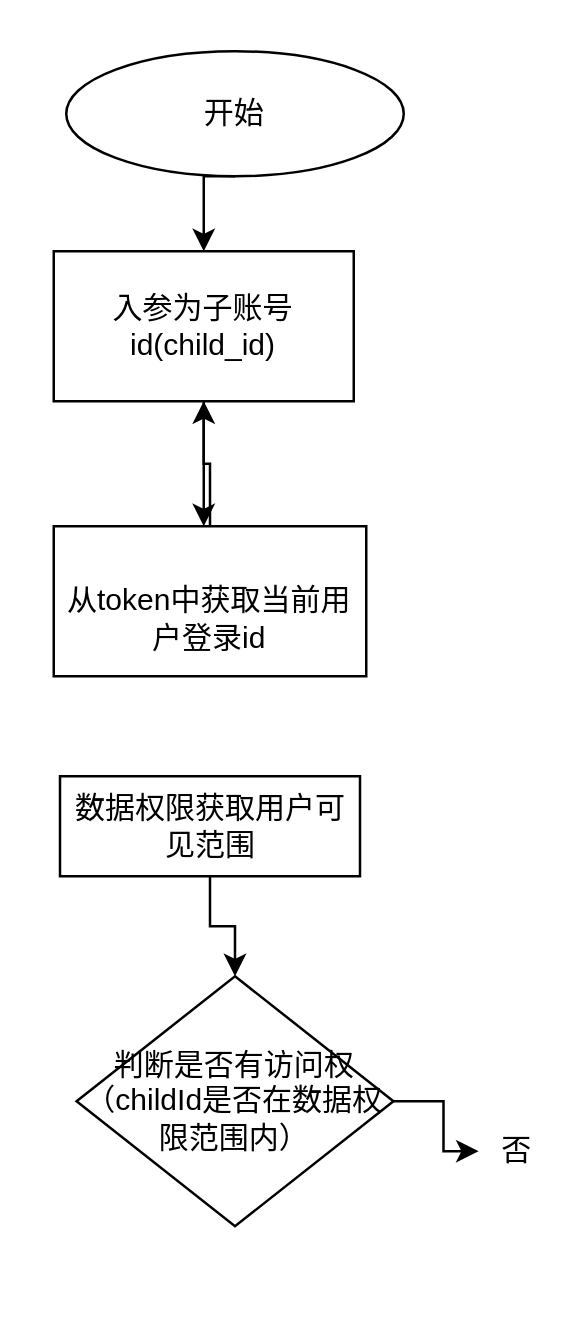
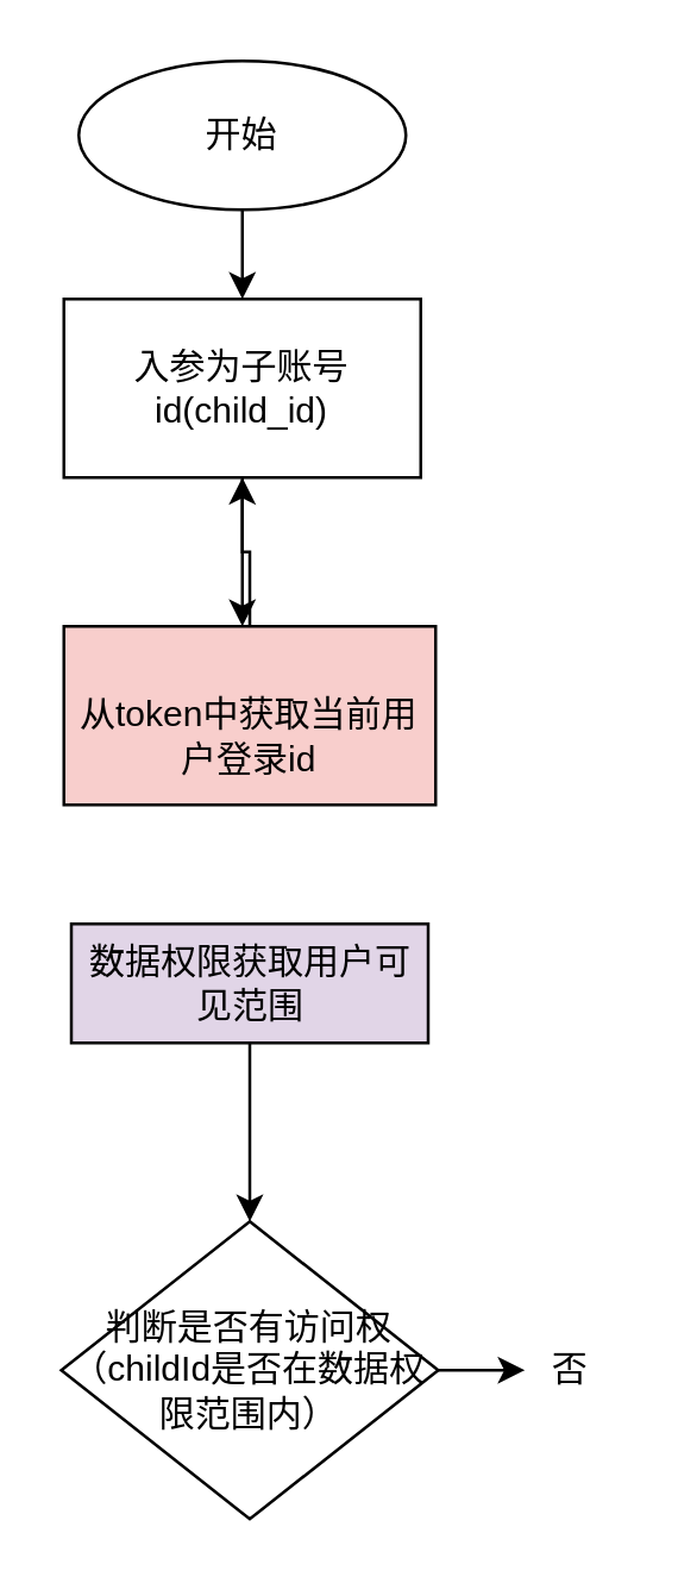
  <mxCell id="0" />
  <mxCell id="1" parent="0" />
  <mxCell id="2" style="edgeStyle=orthogonalEdgeStyle;rounded=0;orthogonalLoop=1;jettySize=auto;html=1;exitX=0.5;exitY=1;exitDx=0;exitDy=0;entryX=0.5;entryY=0;entryDx=0;entryDy=0;" edge="1" parent="1" source="3"><mxGeometry relative="1" as="geometry"><mxPoint x="81" y="100" as="targetPoint" /></mxGeometry></mxCell>
- <mxCell id="3" value="开始" style="ellipse;whiteSpace=wrap;html=1;" vertex="1" parent="1"><mxGeometry x="26" y="20" width="135" height="50" as="geometry" /></mxCell>
+ <mxCell id="3" value="开始" style="ellipse;whiteSpace=wrap;html=1;" vertex="1" parent="1"><mxGeometry x="26" y="20" width="110" height="50" as="geometry" /></mxCell>
  <mxCell id="4" style="edgeStyle=orthogonalEdgeStyle;rounded=0;orthogonalLoop=1;jettySize=auto;html=1;exitX=0.5;exitY=1;exitDx=0;exitDy=0;" edge="1" parent="1"><mxGeometry relative="1" as="geometry"><mxPoint x="81" y="210" as="targetPoint" /><mxPoint x="81" y="160" as="sourcePoint" /></mxGeometry></mxCell>
  <mxCell id="5" value="" style="edgeStyle=orthogonalEdgeStyle;rounded=0;orthogonalLoop=1;jettySize=auto;html=1;" edge="1" parent="1" source="6" target="7"><mxGeometry relative="1" as="geometry" /></mxCell>
- <mxCell id="6" value="&lt;br&gt;从token中获取当前用户登录id" style="rounded=0;whiteSpace=wrap;html=1;" vertex="1" parent="1"><mxGeometry x="21" y="210" width="125" height="60" as="geometry" /></mxCell>
+ <mxCell id="6" value="&lt;br&gt;从token中获取当前用户登录id" style="rounded=0;whiteSpace=wrap;html=1;fillColor=#f8cecc;" vertex="1" parent="1"><mxGeometry x="21" y="210" width="125" height="60" as="geometry" /></mxCell>
  <mxCell id="7" value="入参为子账号id(child_id)" style="rounded=0;whiteSpace=wrap;html=1;" vertex="1" parent="1"><mxGeometry x="21" y="100" width="120" height="60" as="geometry" /></mxCell>
  <mxCell id="8" value="" style="edgeStyle=orthogonalEdgeStyle;rounded=0;orthogonalLoop=1;jettySize=auto;html=1;" edge="1" parent="1" source="9" target="10"><mxGeometry relative="1" as="geometry" /></mxCell>
- <mxCell id="9" value="数据权限获取用户可见范围" style="rounded=0;whiteSpace=wrap;html=1;" vertex="1" parent="1"><mxGeometry x="23.5" y="310" width="120" height="40" as="geometry" /></mxCell>
- <mxCell id="10" value="判断是否有访问权（childId是否在数据权限范围内）" style="rhombus;whiteSpace=wrap;html=1;" vertex="1" parent="1"><mxGeometry x="30.13" y="390" width="126.75" height="100" as="geometry" /></mxCell>
- <mxCell id="11" value="否" style="text;html=1;align=center;verticalAlign=middle;resizable=0;points=[];autosize=1;" vertex="1" parent="1"><mxGeometry x="191" y="450" width="30" height="20" as="geometry" /></mxCell>
+ <mxCell id="9" value="数据权限获取用户可见范围" style="rounded=0;whiteSpace=wrap;html=1;fillColor=#e1d5e7;" vertex="1" parent="1"><mxGeometry x="23.5" y="310" width="120" height="40" as="geometry" /></mxCell>
+ <mxCell id="10" value="判断是否有访问权（childId是否在数据权限范围内）" style="rhombus;whiteSpace=wrap;html=1;" vertex="1" parent="1"><mxGeometry x="20.13" y="410" width="126.75" height="100" as="geometry" /></mxCell>
+ <mxCell id="11" value="否" style="text;html=1;align=center;verticalAlign=middle;resizable=0;points=[];autosize=1;" vertex="1" parent="1"><mxGeometry x="176" y="450" width="30" height="20" as="geometry" /></mxCell>
  <mxCell id="12" value="" style="edgeStyle=orthogonalEdgeStyle;rounded=0;orthogonalLoop=1;jettySize=auto;html=1;" edge="1" parent="1" source="10" target="11"><mxGeometry relative="1" as="geometry"><mxPoint x="146.88" y="460" as="sourcePoint" /><mxPoint x="236" y="460" as="targetPoint" /><Array as="points" /></mxGeometry></mxCell>
